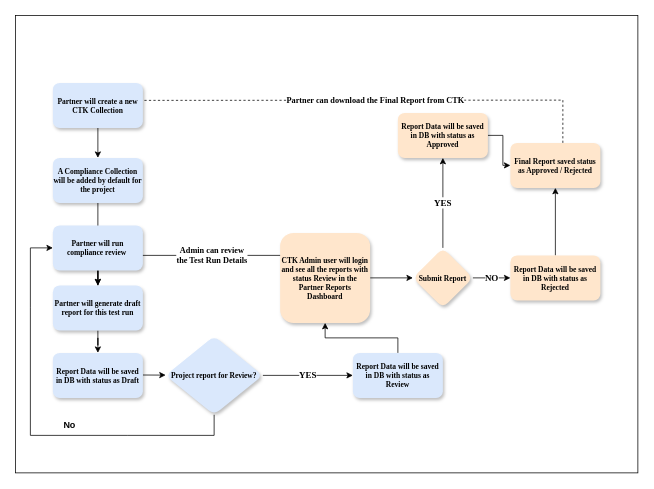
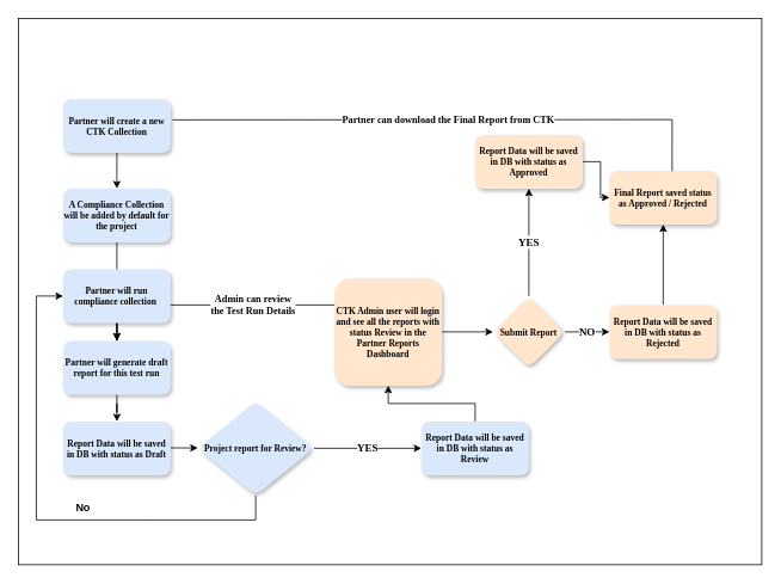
  <mxCell id="0" />
  <mxCell id="1" parent="0" />
  <mxCell id="2" value="&lt;h1&gt;&lt;br&gt;&lt;/h1&gt;" style="rounded=0;whiteSpace=wrap;html=1;" vertex="1" parent="1"><mxGeometry y="20" width="830" height="610" as="geometry" x="20" /></mxCell>
  <mxCell id="3" value="" style="edgeStyle=orthogonalEdgeStyle;rounded=0;orthogonalLoop=1;jettySize=auto;html=1;fontSize=12;" parent="1" source="4" target="6" edge="1"><mxGeometry relative="1" as="geometry" /></mxCell>
  <mxCell id="4" value="Partner will create a new CTK Collection" style="rounded=1;whiteSpace=wrap;html=1;fillColor=#dae8fc;strokeColor=none;fontSize=10;shadow=1;gradientColor=none;fontFamily=Verdana;fontStyle=1" parent="1" vertex="1"><mxGeometry x="70" y="110" width="120" height="60" as="geometry" /></mxCell>
  <mxCell id="5" value="" style="edgeStyle=orthogonalEdgeStyle;rounded=0;orthogonalLoop=1;jettySize=auto;html=1;fontSize=12;" parent="1" source="6" target="12" edge="1"><mxGeometry relative="1" as="geometry" /></mxCell>
  <mxCell id="6" value="A Compliance Collection will be added by default for the project" style="rounded=1;whiteSpace=wrap;html=1;fillColor=#dae8fc;strokeColor=none;fontSize=10;shadow=1;fontFamily=Verdana;fontStyle=1" parent="1" vertex="1"><mxGeometry x="70" y="210" width="120" height="60" as="geometry" /></mxCell>
  <mxCell id="7" value="" style="edgeStyle=orthogonalEdgeStyle;rounded=0;orthogonalLoop=1;jettySize=auto;html=1;fontSize=12;" parent="1" source="8" target="12" edge="1"><mxGeometry relative="1" as="geometry" /></mxCell>
- <mxCell id="8" value="Partner will run compliance review&amp;nbsp;&lt;br style=&quot;font-size: 10px;&quot;&gt;" style="rounded=1;whiteSpace=wrap;html=1;fillColor=#dae8fc;strokeColor=none;fontSize=10;shadow=1;fontFamily=Verdana;fontStyle=1" parent="1" vertex="1"><mxGeometry x="70" y="300" width="120" height="60" as="geometry" /></mxCell>
+ <mxCell id="8" value="Partner will run compliance collection&amp;nbsp;&lt;br style=&quot;font-size: 10px;&quot;&gt;" style="rounded=1;whiteSpace=wrap;html=1;fillColor=#dae8fc;strokeColor=none;fontSize=10;shadow=1;fontFamily=Verdana;fontStyle=1" parent="1" vertex="1"><mxGeometry x="70" y="300" width="120" height="60" as="geometry" /></mxCell>
  <mxCell id="9" value="YES" style="edgeStyle=orthogonalEdgeStyle;rounded=0;orthogonalLoop=1;jettySize=auto;html=1;fontSize=12;fontFamily=Verdana;fontStyle=1;verticalAlign=middle;" parent="1" source="10" target="15" edge="1"><mxGeometry relative="1" as="geometry"><Array as="points"><mxPoint x="400" y="500" /><mxPoint x="400" y="500" /></Array></mxGeometry></mxCell>
  <mxCell id="10" value="Project report for Review?&lt;br style=&quot;font-size: 10px;&quot;&gt;" style="rhombus;whiteSpace=wrap;html=1;fillColor=#dae8fc;strokeColor=none;fontSize=10;rounded=1;shadow=1;fontFamily=Verdana;verticalAlign=middle;horizontal=1;fontStyle=1" parent="1" vertex="1"><mxGeometry x="220" y="447.5" width="130" height="105" as="geometry" /></mxCell>
  <mxCell id="11" value="" style="edgeStyle=orthogonalEdgeStyle;rounded=0;orthogonalLoop=1;jettySize=auto;html=1;fontSize=12;" parent="1" source="12" target="16" edge="1"><mxGeometry relative="1" as="geometry" /></mxCell>
  <mxCell id="12" value="Partner will generate draft report for this test run" style="rounded=1;whiteSpace=wrap;html=1;fillColor=#dae8fc;strokeColor=none;fontSize=10;shadow=1;fontFamily=Verdana;fontStyle=1" parent="1" vertex="1"><mxGeometry x="70" y="380" width="120" height="60" as="geometry" /></mxCell>
  <mxCell id="13" value="" style="endArrow=classic;html=1;rounded=0;fontSize=12;" parent="1" edge="1" target="10"><mxGeometry width="50" height="50" relative="1" as="geometry"><mxPoint x="190" y="499.5" as="sourcePoint" /><mxPoint x="210" y="500" as="targetPoint" /></mxGeometry></mxCell>
  <mxCell id="14" value="" style="edgeStyle=orthogonalEdgeStyle;rounded=0;orthogonalLoop=1;jettySize=auto;html=1;fontSize=12;" parent="1" source="15" target="20" edge="1"><mxGeometry relative="1" as="geometry" /></mxCell>
  <mxCell id="15" value="Report Data will be saved in DB with status as Review" style="rounded=1;whiteSpace=wrap;html=1;fillColor=#dae8fc;strokeColor=none;fontSize=10;shadow=1;fontFamily=Verdana;verticalAlign=middle;horizontal=1;fontStyle=1" parent="1" vertex="1"><mxGeometry x="470" y="470" width="120" height="60" as="geometry" /></mxCell>
  <mxCell id="16" value="Report Data will be saved in DB with status as Draft" style="rounded=1;whiteSpace=wrap;html=1;fillColor=#dae8fc;strokeColor=none;fontSize=10;shadow=1;fontFamily=Verdana;verticalAlign=middle;horizontal=1;fontStyle=1" parent="1" vertex="1"><mxGeometry x="70" y="470" width="120" height="60" as="geometry" /></mxCell>
  <mxCell id="17" value="" style="endArrow=classic;html=1;rounded=0;exitX=0.5;exitY=1;exitDx=0;exitDy=0;entryX=0;entryY=0.5;entryDx=0;entryDy=0;fontSize=10;fontFamily=Verdana;fontStyle=1;verticalAlign=middle;" parent="1" source="10" target="8" edge="1"><mxGeometry width="50" height="50" relative="1" as="geometry"><mxPoint x="230" y="530" as="sourcePoint" /><mxPoint x="170" y="530" as="targetPoint" /><Array as="points"><mxPoint x="285" y="580" /><mxPoint x="170" y="580" /><mxPoint x="40" y="580" /><mxPoint x="40" y="410" /><mxPoint x="40" y="330" /></Array></mxGeometry></mxCell>
  <mxCell id="18" value="&lt;font style=&quot;font-size: 12px;&quot;&gt;No&lt;/font&gt;" style="edgeLabel;html=1;align=center;verticalAlign=middle;resizable=0;points=[];fontSize=12;fontStyle=1" parent="17" vertex="1" connectable="0"><mxGeometry x="0.034" relative="1" as="geometry"><mxPoint x="51" as="offset" /></mxGeometry></mxCell>
  <mxCell id="19" value="" style="edgeStyle=orthogonalEdgeStyle;rounded=0;orthogonalLoop=1;jettySize=auto;html=1;fontSize=12;" parent="1" source="20" target="23" edge="1"><mxGeometry relative="1" as="geometry" /></mxCell>
  <mxCell id="20" value="CTK Admin user will login and see all the reports with status Review in the Partner Reports Dashboard" style="whiteSpace=wrap;html=1;aspect=fixed;fillColor=#ffe6cc;strokeColor=none;fontSize=10;rounded=1;shadow=1;fontFamily=Verdana;verticalAlign=middle;horizontal=1;fontStyle=1" parent="1" vertex="1"><mxGeometry x="373" y="310" width="120" height="120" as="geometry" /></mxCell>
  <mxCell id="21" value="NO" style="edgeStyle=orthogonalEdgeStyle;rounded=0;orthogonalLoop=1;jettySize=auto;html=1;fontSize=12;fontFamily=Verdana;fontStyle=1;verticalAlign=middle;" parent="1" source="23" target="27" edge="1"><mxGeometry relative="1" as="geometry" /></mxCell>
  <mxCell id="22" value="YES" style="edgeStyle=orthogonalEdgeStyle;rounded=0;orthogonalLoop=1;jettySize=auto;html=1;fontSize=12;fontFamily=Verdana;fontStyle=1;verticalAlign=middle;" parent="1" source="23" target="25" edge="1"><mxGeometry relative="1" as="geometry" /></mxCell>
  <mxCell id="23" value="Submit Report" style="rhombus;whiteSpace=wrap;html=1;fillColor=#ffe6cc;strokeColor=none;fontSize=10;rounded=1;shadow=1;fontFamily=Verdana;verticalAlign=middle;horizontal=1;fontStyle=1" parent="1" vertex="1"><mxGeometry x="550" y="330" width="80" height="80" as="geometry" /></mxCell>
  <mxCell id="24" value="" style="edgeStyle=orthogonalEdgeStyle;rounded=0;orthogonalLoop=1;jettySize=auto;html=1;fontSize=12;" parent="1" source="25" target="28" edge="1"><mxGeometry relative="1" as="geometry" /></mxCell>
  <mxCell id="25" value="Report Data will be saved in DB with status as Approved" style="rounded=1;whiteSpace=wrap;html=1;fillColor=#ffe6cc;strokeColor=none;fontSize=10;shadow=1;fontFamily=Verdana;verticalAlign=middle;horizontal=1;fontStyle=1" parent="1" vertex="1"><mxGeometry x="530" y="150" width="120" height="60" as="geometry" /></mxCell>
  <mxCell id="26" value="" style="edgeStyle=orthogonalEdgeStyle;rounded=0;orthogonalLoop=1;jettySize=auto;html=1;fontSize=12;" parent="1" source="27" target="28" edge="1"><mxGeometry relative="1" as="geometry" /></mxCell>
  <mxCell id="27" value="Report Data will be saved in DB with status as Rejected" style="rounded=1;whiteSpace=wrap;html=1;fillColor=#ffe6cc;strokeColor=none;fontSize=10;shadow=1;fontFamily=Verdana;verticalAlign=middle;horizontal=1;fontStyle=1" parent="1" vertex="1"><mxGeometry x="680" y="340" width="120" height="60" as="geometry" /></mxCell>
  <mxCell id="28" value="Final Report saved status as Approved / Rejected" style="rounded=1;whiteSpace=wrap;html=1;fillColor=#ffe6cc;strokeColor=none;fontSize=10;shadow=1;fontFamily=Verdana;verticalAlign=middle;horizontal=1;fontStyle=1" parent="1" vertex="1"><mxGeometry x="680" y="190" width="120" height="60" as="geometry" /></mxCell>
  <mxCell id="29" value="Admin can review &lt;br style=&quot;font-size: 11px;&quot;&gt;the Test Run Details" style="endArrow=none;html=1;rounded=0;entryX=0;entryY=0.25;entryDx=0;entryDy=0;fontSize=11;fontFamily=Verdana;fontStyle=1;verticalAlign=middle;" parent="1" target="20" edge="1"><mxGeometry width="50" height="50" relative="1" as="geometry"><mxPoint x="190" y="340" as="sourcePoint" /><mxPoint x="450" y="400" as="targetPoint" /><Array as="points"><mxPoint x="190" y="340" /></Array></mxGeometry></mxCell>
- <mxCell id="30" value="Partner can download the Final Report from CTK" style="endArrow=none;html=1;rounded=0;entryX=0.583;entryY=0.011;entryDx=0;entryDy=0;entryPerimeter=0;exitX=1.017;exitY=0.389;exitDx=0;exitDy=0;exitPerimeter=0;fontSize=11;fontFamily=Verdana;fontStyle=1;verticalAlign=middle;dashed=1;" parent="1" source="4" target="28" edge="1"><mxGeometry width="50" height="50" relative="1" as="geometry"><mxPoint x="190" y="130" as="sourcePoint" /><mxPoint x="450" y="280" as="targetPoint" /><Array as="points"><mxPoint x="750" y="133" /></Array></mxGeometry></mxCell>
+ <mxCell id="30" value="Partner can download the Final Report from CTK" style="endArrow=none;html=1;rounded=0;entryX=0.583;entryY=0.011;entryDx=0;entryDy=0;entryPerimeter=0;exitX=1.017;exitY=0.389;exitDx=0;exitDy=0;exitPerimeter=0;fontSize=11;fontFamily=Verdana;fontStyle=1;verticalAlign=middle;" parent="1" source="4" target="28" edge="1"><mxGeometry width="50" height="50" relative="1" as="geometry"><mxPoint x="190" y="130" as="sourcePoint" /><mxPoint x="450" y="280" as="targetPoint" /><Array as="points"><mxPoint x="750" y="133" /></Array></mxGeometry></mxCell>
